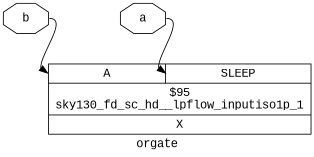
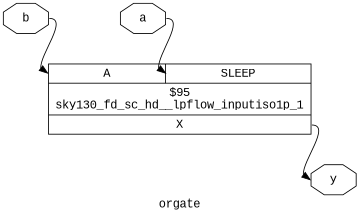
  digraph {
    label=orgate
    rankdir=TB
    remincross=true
    fontname="Liberation Mono"
    node [color=black fontcolor=black shape=octagon fontname="Liberation Mono"]
    edge [color=black tailport=e fontname="Liberation Mono"]
    n1 [label=a]
    n2 [label="{{<p4> A|<p5> SLEEP}|$95\nsky130_fd_sc_hd__lpflow_inputiso1p_1|{<p6> X}}" shape=record color="" fontcolor=""]
    n3 [label=b]
+   n4 [label=y]
    n1 -> n2 [headport="p5:w"]
+   n2 -> n4 [headport=w tailport="p6:e"]
    n3 -> n2 [headport="p4:w"]
  }
